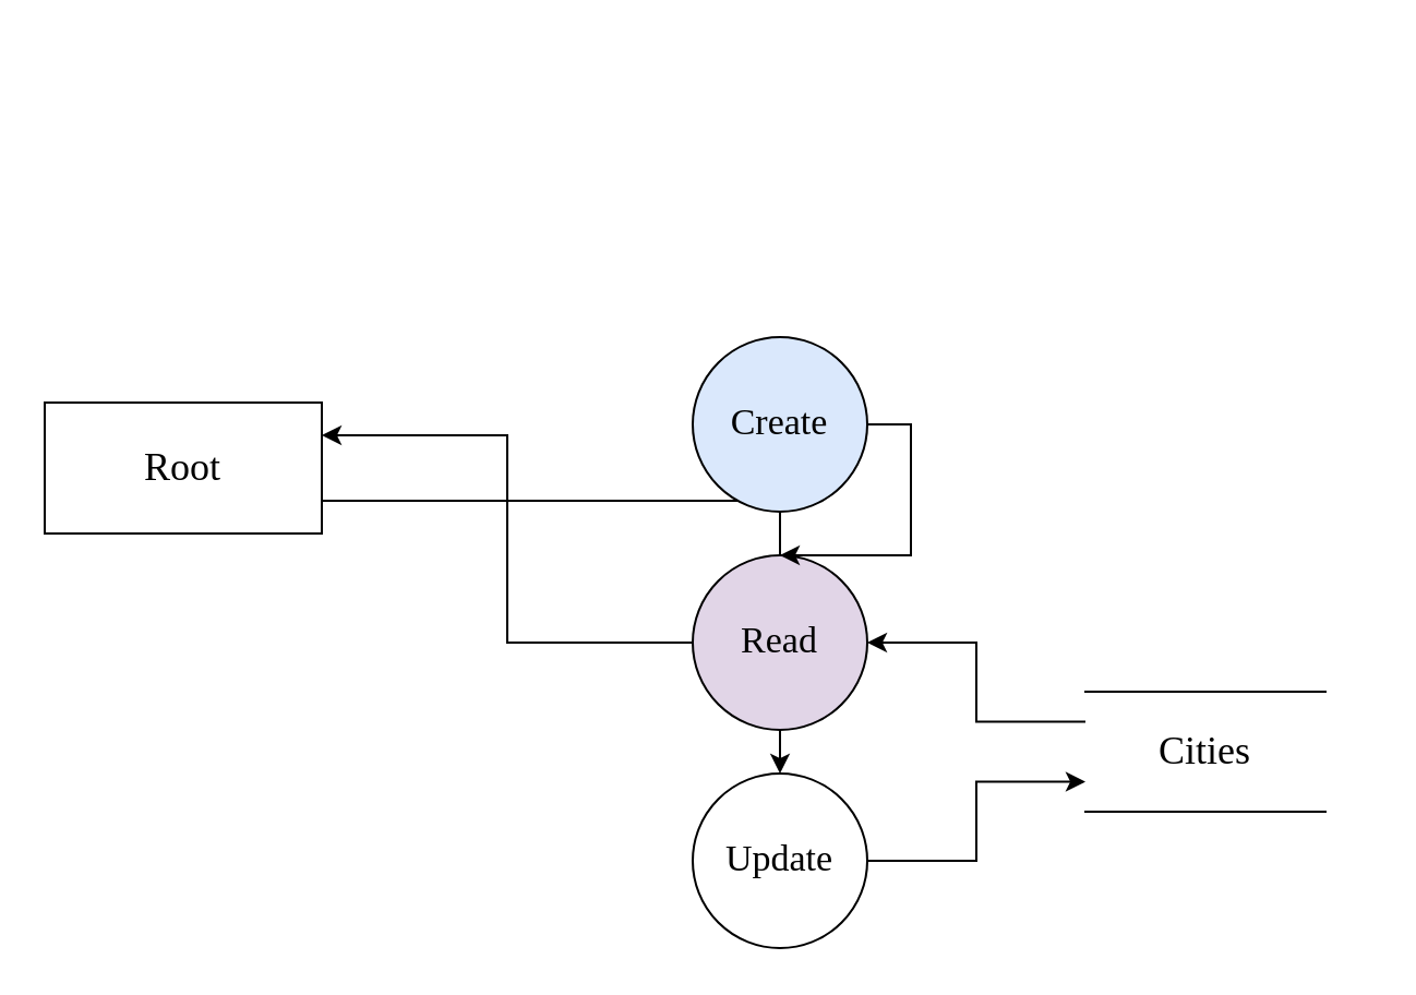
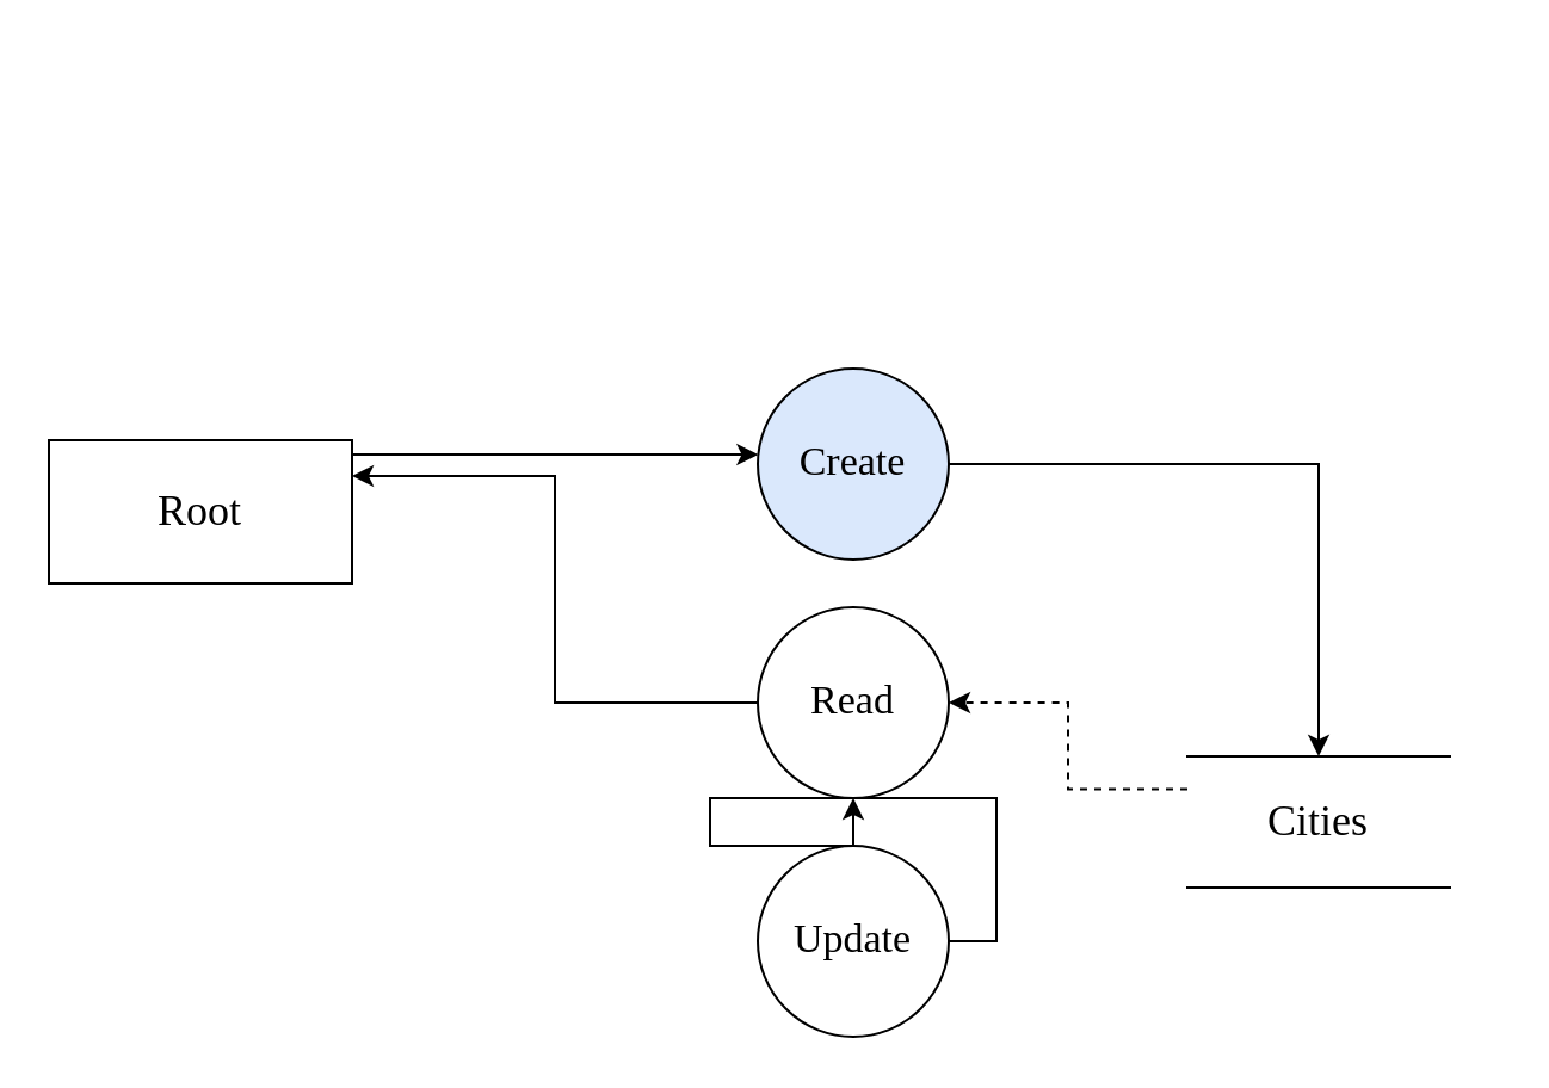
  <mxCell id="0" />
  <mxCell id="1" parent="0" />
  <mxCell id="2" value="" style="edgeStyle=orthogonalEdgeStyle;rounded=0;orthogonalLoop=1;jettySize=auto;html=1;fontFamily=Times New Roman;fontSize=16;entryX=0.25;entryY=1;entryDx=0;entryDy=0;exitX=1;exitY=0;exitDx=0;exitDy=0;" parent="1" edge="1"><mxGeometry relative="1" as="geometry"><mxPoint x="567" y="20" as="targetPoint" /></mxGeometry></mxCell>
  <mxCell id="3" style="edgeStyle=orthogonalEdgeStyle;rounded=0;orthogonalLoop=1;jettySize=auto;html=1;exitX=0.75;exitY=1;exitDx=0;exitDy=0;entryX=1;entryY=1;entryDx=0;entryDy=0;fontFamily=Times New Roman;fontSize=16;" parent="1" edge="1"><mxGeometry relative="1" as="geometry"><Array as="points"><mxPoint x="627" y="167" /></Array><mxPoint x="627" y="20" as="sourcePoint" /></mxGeometry></mxCell>
- <mxCell id="5" style="edgeStyle=orthogonalEdgeStyle;rounded=0;orthogonalLoop=1;jettySize=auto;html=1;exitX=1;exitY=0.75;exitDx=0;exitDy=0;endArrow=classic;endFill=1;fontFamily=Times New Roman;" parent="1" source="6" target="14" edge="1"><mxGeometry relative="1" as="geometry" /></mxCell>
+ <mxCell id="4" style="edgeStyle=orthogonalEdgeStyle;rounded=0;orthogonalLoop=1;jettySize=auto;html=1;exitX=0.75;exitY=0;exitDx=0;exitDy=0;endArrow=classic;endFill=1;fontFamily=Times New Roman;" parent="1" source="6" target="12" edge="1"><mxGeometry relative="1" as="geometry"><Array as="points"><mxPoint x="115" y="190" /></Array></mxGeometry></mxCell>
  <mxCell id="6" value="&lt;font style=&quot;font-size: 18px&quot;&gt;Root&lt;/font&gt;" style="rounded=0;whiteSpace=wrap;html=1;fontFamily=Times New Roman;" parent="1" vertex="1"><mxGeometry x="20" y="184" width="127" height="60" as="geometry" /></mxCell>
  <mxCell id="7" style="edgeStyle=orthogonalEdgeStyle;rounded=0;orthogonalLoop=1;jettySize=auto;html=1;entryX=1;entryY=0.25;entryDx=0;entryDy=0;fontFamily=Times New Roman;fontSize=14;endArrow=classic;endFill=1;elbow=vertical;" parent="1" source="8" target="6" edge="1"><mxGeometry relative="1" as="geometry" /></mxCell>
- <mxCell id="8" value="&lt;p&gt;&lt;span style=&quot;line-height: 1.1&quot;&gt;&lt;font style=&quot;font-size: 17px&quot;&gt;Read&lt;/font&gt;&lt;/span&gt;&lt;/p&gt;" style="ellipse;whiteSpace=wrap;html=1;aspect=fixed;shadow=0;sketch=0;rotation=0;fontFamily=Times New Roman;fillColor=#e1d5e7;" parent="1" vertex="1"><mxGeometry x="317" y="254" width="80" height="80" as="geometry" /></mxCell>
- <mxCell id="9" style="edgeStyle=orthogonalEdgeStyle;rounded=0;orthogonalLoop=1;jettySize=auto;html=1;exitX=0;exitY=0.25;exitDx=0;exitDy=0;endArrow=classic;endFill=1;fontFamily=Times New Roman;" parent="1" source="10" target="8" edge="1"><mxGeometry relative="1" as="geometry" /></mxCell>
+ <mxCell id="8" value="&lt;p&gt;&lt;span style=&quot;line-height: 1.1&quot;&gt;&lt;font style=&quot;font-size: 17px&quot;&gt;Read&lt;/font&gt;&lt;/span&gt;&lt;/p&gt;" style="ellipse;whiteSpace=wrap;html=1;aspect=fixed;shadow=0;sketch=0;rotation=0;fontFamily=Times New Roman;" parent="1" vertex="1"><mxGeometry x="317" y="254" width="80" height="80" as="geometry" /></mxCell>
+ <mxCell id="9" style="edgeStyle=orthogonalEdgeStyle;rounded=0;orthogonalLoop=1;jettySize=auto;html=1;exitX=0;exitY=0.25;exitDx=0;exitDy=0;endArrow=classic;endFill=1;fontFamily=Times New Roman;dashed=1;" parent="1" source="10" target="8" edge="1"><mxGeometry relative="1" as="geometry" /></mxCell>
  <mxCell id="10" value="&lt;span style=&quot;font-size: 18px&quot;&gt;Cities&lt;/span&gt;" style="shape=partialRectangle;whiteSpace=wrap;html=1;left=0;right=0;fillColor=default;rounded=0;shadow=0;glass=0;sketch=0;fontFamily=Times New Roman;fontSize=16;gradientColor=none;" parent="1" vertex="1"><mxGeometry x="497" y="316.5" width="110" height="55" as="geometry" /></mxCell>
- <mxCell id="11" style="edgeStyle=orthogonalEdgeStyle;rounded=0;orthogonalLoop=1;jettySize=auto;html=1;exitX=1;exitY=0.5;exitDx=0;exitDy=0;endArrow=classic;endFill=1;fontFamily=Times New Roman;" parent="1" source="12" target="8" edge="1"><mxGeometry relative="1" as="geometry" /></mxCell>
+ <mxCell id="11" style="edgeStyle=orthogonalEdgeStyle;rounded=0;orthogonalLoop=1;jettySize=auto;html=1;exitX=1;exitY=0.5;exitDx=0;exitDy=0;endArrow=classic;endFill=1;fontFamily=Times New Roman;" parent="1" source="12" target="10" edge="1"><mxGeometry relative="1" as="geometry" /></mxCell>
  <mxCell id="12" value="&lt;p&gt;&lt;span style=&quot;line-height: 1.1&quot;&gt;&lt;font style=&quot;font-size: 17px&quot;&gt;Create&lt;/font&gt;&lt;/span&gt;&lt;/p&gt;" style="ellipse;whiteSpace=wrap;html=1;aspect=fixed;shadow=0;sketch=0;rotation=0;fontFamily=Times New Roman;fillColor=#dae8fc;" parent="1" vertex="1"><mxGeometry x="317" y="154" width="80" height="80" as="geometry" /></mxCell>
- <mxCell id="13" style="edgeStyle=orthogonalEdgeStyle;rounded=0;orthogonalLoop=1;jettySize=auto;html=1;exitX=1;exitY=0.5;exitDx=0;exitDy=0;entryX=0;entryY=0.75;entryDx=0;entryDy=0;endArrow=classic;endFill=1;fontFamily=Times New Roman;" parent="1" source="14" target="10" edge="1"><mxGeometry relative="1" as="geometry" /></mxCell>
+ <mxCell id="13" style="edgeStyle=orthogonalEdgeStyle;rounded=0;orthogonalLoop=1;jettySize=auto;html=1;exitX=1;exitY=0.5;exitDx=0;exitDy=0;endArrow=classic;endFill=1;fontFamily=Times New Roman;" parent="1" source="14" target="8" edge="1"><mxGeometry relative="1" as="geometry" /></mxCell>
  <mxCell id="14" value="&lt;p&gt;&lt;span style=&quot;line-height: 1.1&quot;&gt;&lt;font style=&quot;font-size: 17px&quot;&gt;Update&lt;/font&gt;&lt;/span&gt;&lt;/p&gt;" style="ellipse;whiteSpace=wrap;html=1;aspect=fixed;shadow=0;sketch=0;rotation=0;fontFamily=Times New Roman;" parent="1" vertex="1"><mxGeometry x="317" y="354" width="80" height="80" as="geometry" /></mxCell>
